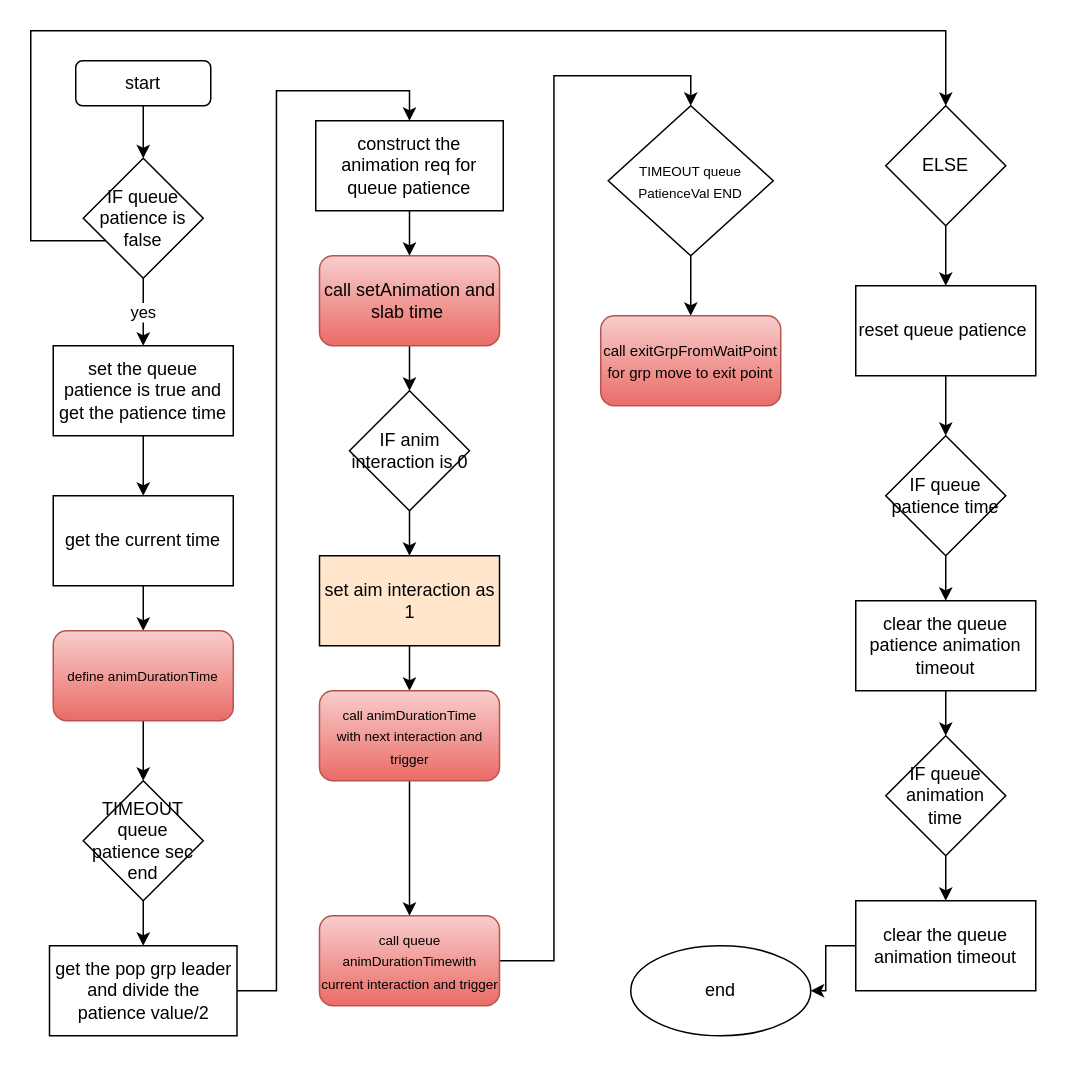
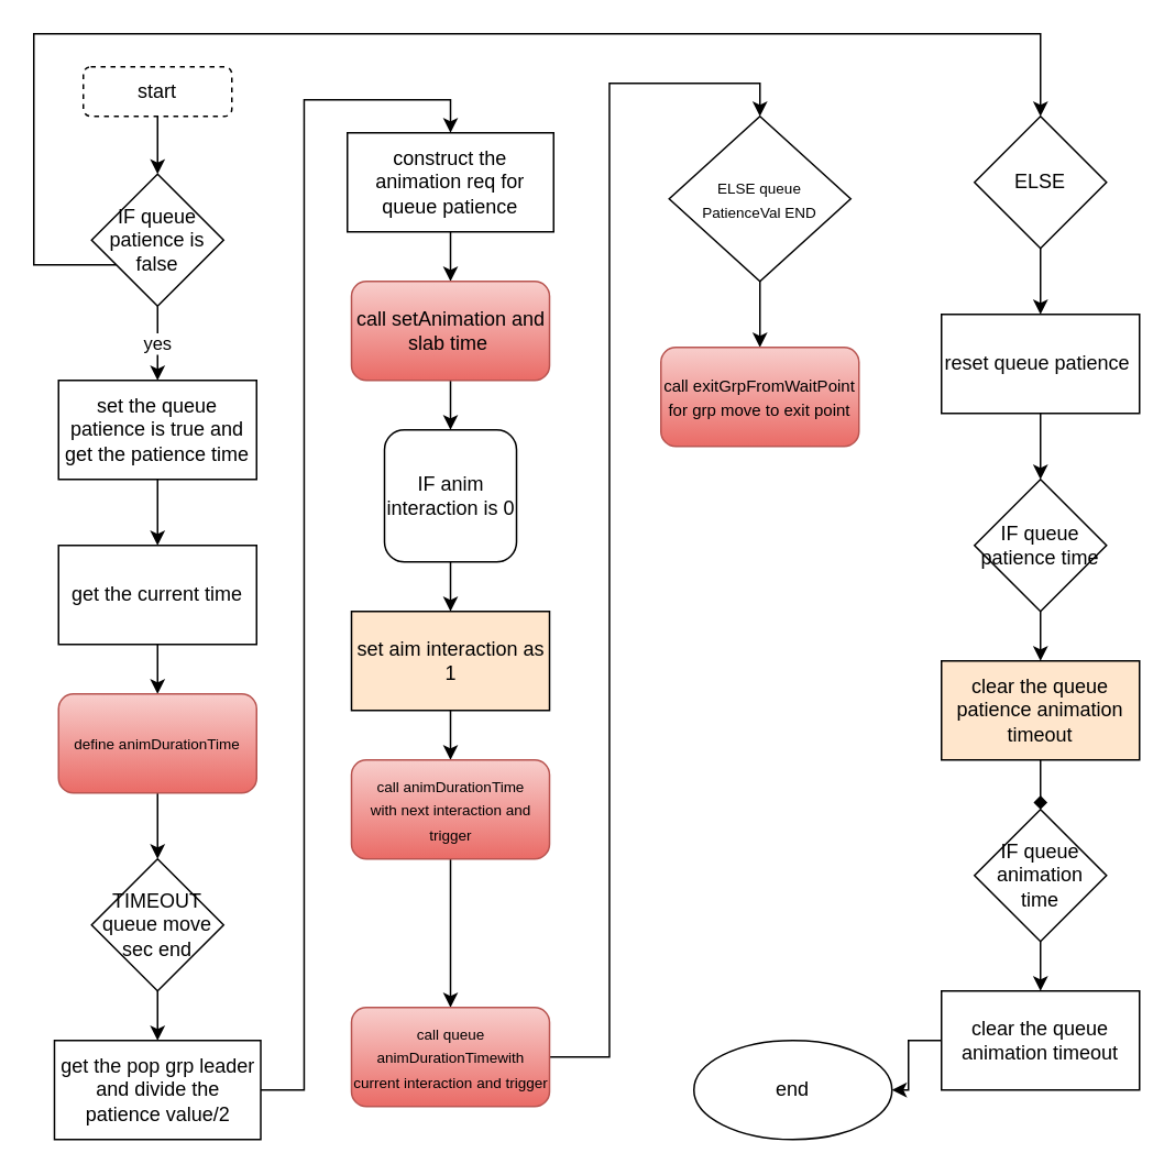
  <mxCell id="0" />
  <mxCell id="1" parent="0" />
  <mxCell id="2" value="" style="edgeStyle=orthogonalEdgeStyle;rounded=0;orthogonalLoop=1;jettySize=auto;html=1;" edge="1" parent="1" source="3" target="6"><mxGeometry relative="1" as="geometry" /></mxCell>
- <mxCell id="3" value="start" style="rounded=1;whiteSpace=wrap;html=1;" vertex="1" parent="1"><mxGeometry x="50" y="40" width="90" height="30" as="geometry" /></mxCell>
+ <mxCell id="3" value="start" style="rounded=1;whiteSpace=wrap;html=1;dashed=1;" vertex="1" parent="1"><mxGeometry x="50" y="40" width="90" height="30" as="geometry" /></mxCell>
  <mxCell id="4" value="yes" style="edgeStyle=orthogonalEdgeStyle;rounded=0;orthogonalLoop=1;jettySize=auto;html=1;" edge="1" parent="1" source="6" target="8"><mxGeometry relative="1" as="geometry" /></mxCell>
  <mxCell id="5" value="" style="edgeStyle=orthogonalEdgeStyle;rounded=0;orthogonalLoop=1;jettySize=auto;html=1;" edge="1" parent="1" source="6" target="33"><mxGeometry relative="1" as="geometry"><Array as="points"><mxPoint x="20" y="160" /><mxPoint x="20" y="20" /><mxPoint x="630" y="20" /></Array></mxGeometry></mxCell>
  <mxCell id="6" value="IF queue patience is false" style="rhombus;whiteSpace=wrap;html=1;" vertex="1" parent="1"><mxGeometry x="55" y="105" width="80" height="80" as="geometry" /></mxCell>
  <mxCell id="7" value="" style="edgeStyle=orthogonalEdgeStyle;rounded=0;orthogonalLoop=1;jettySize=auto;html=1;" edge="1" parent="1" source="8" target="10"><mxGeometry relative="1" as="geometry" /></mxCell>
  <mxCell id="8" value="set the queue patience is true and get the patience time" style="whiteSpace=wrap;html=1;" vertex="1" parent="1"><mxGeometry x="35" y="230" width="120" height="60" as="geometry" /></mxCell>
  <mxCell id="9" value="" style="edgeStyle=orthogonalEdgeStyle;rounded=0;orthogonalLoop=1;jettySize=auto;html=1;" edge="1" parent="1" source="10" target="12"><mxGeometry relative="1" as="geometry" /></mxCell>
  <mxCell id="10" value="get the current time" style="whiteSpace=wrap;html=1;" vertex="1" parent="1"><mxGeometry x="35" y="330" width="120" height="60" as="geometry" /></mxCell>
  <mxCell id="11" value="" style="edgeStyle=orthogonalEdgeStyle;rounded=0;orthogonalLoop=1;jettySize=auto;html=1;" edge="1" parent="1" source="12" target="14"><mxGeometry relative="1" as="geometry" /></mxCell>
  <mxCell id="12" value="&lt;font style=&quot;font-size: 9px&quot;&gt;define&amp;nbsp;animDurationTime&lt;/font&gt;" style="rounded=1;whiteSpace=wrap;html=1;fillColor=#f8cecc;gradientColor=#ea6b66;strokeColor=#b85450;" vertex="1" parent="1"><mxGeometry x="35" y="420" width="120" height="60" as="geometry" /></mxCell>
  <mxCell id="13" value="" style="edgeStyle=orthogonalEdgeStyle;rounded=0;orthogonalLoop=1;jettySize=auto;html=1;" edge="1" parent="1" source="14" target="16"><mxGeometry relative="1" as="geometry" /></mxCell>
- <mxCell id="14" value="&lt;span style=&quot;font-size: 12px&quot;&gt;TIMEOUT queue patience sec end&lt;/span&gt;" style="rhombus;whiteSpace=wrap;html=1;fontSize=9;" vertex="1" parent="1"><mxGeometry x="55" y="520" width="80" height="80" as="geometry" /></mxCell>
+ <mxCell id="14" value="&lt;span style=&quot;font-size: 12px&quot;&gt;TIMEOUT queue move sec end&lt;/span&gt;" style="rhombus;whiteSpace=wrap;html=1;fontSize=9;" vertex="1" parent="1"><mxGeometry x="55" y="520" width="80" height="80" as="geometry" /></mxCell>
  <mxCell id="15" style="edgeStyle=orthogonalEdgeStyle;rounded=0;orthogonalLoop=1;jettySize=auto;html=1;entryX=0.5;entryY=0;entryDx=0;entryDy=0;" edge="1" parent="1" source="16" target="18"><mxGeometry relative="1" as="geometry" /></mxCell>
  <mxCell id="16" value="get the pop grp leader and divide the patience value/2" style="rounded=0;whiteSpace=wrap;html=1;fontSize=12;" vertex="1" parent="1"><mxGeometry x="32.5" y="630" width="125" height="60" as="geometry" /></mxCell>
  <mxCell id="17" value="" style="edgeStyle=orthogonalEdgeStyle;rounded=0;orthogonalLoop=1;jettySize=auto;html=1;" edge="1" parent="1" source="18" target="20"><mxGeometry relative="1" as="geometry" /></mxCell>
  <mxCell id="18" value="construct the animation req for queue patience" style="rounded=0;whiteSpace=wrap;html=1;fontSize=12;" vertex="1" parent="1"><mxGeometry x="210" y="80" width="125" height="60" as="geometry" /></mxCell>
  <mxCell id="19" value="" style="edgeStyle=orthogonalEdgeStyle;rounded=0;orthogonalLoop=1;jettySize=auto;html=1;" edge="1" parent="1" source="20" target="22"><mxGeometry relative="1" as="geometry" /></mxCell>
  <mxCell id="20" value="call&amp;nbsp;setAnimation and slab time&amp;nbsp;" style="rounded=1;whiteSpace=wrap;html=1;fillColor=#f8cecc;gradientColor=#ea6b66;strokeColor=#b85450;" vertex="1" parent="1"><mxGeometry x="212.5" y="170" width="120" height="60" as="geometry" /></mxCell>
  <mxCell id="21" value="" style="edgeStyle=orthogonalEdgeStyle;rounded=0;orthogonalLoop=1;jettySize=auto;html=1;" edge="1" parent="1" source="22" target="24"><mxGeometry relative="1" as="geometry" /></mxCell>
- <mxCell id="22" value="IF anim interaction is 0" style="rhombus;whiteSpace=wrap;html=1;fontSize=12;" vertex="1" parent="1"><mxGeometry x="232.5" y="260" width="80" height="80" as="geometry" /></mxCell>
+ <mxCell id="22" value="IF anim interaction is 0" style="whiteSpace=wrap;html=1;fontSize=12;rounded=1;" vertex="1" parent="1"><mxGeometry x="232.5" y="260" width="80" height="80" as="geometry" /></mxCell>
  <mxCell id="23" value="" style="edgeStyle=orthogonalEdgeStyle;rounded=0;orthogonalLoop=1;jettySize=auto;html=1;" edge="1" parent="1" source="24" target="26"><mxGeometry relative="1" as="geometry" /></mxCell>
  <mxCell id="24" value="set aim interaction as 1" style="rounded=0;whiteSpace=wrap;html=1;fontSize=12;fillColor=#ffe6cc;" vertex="1" parent="1"><mxGeometry x="212.5" y="370" width="120" height="60" as="geometry" /></mxCell>
  <mxCell id="25" value="" style="edgeStyle=orthogonalEdgeStyle;rounded=0;orthogonalLoop=1;jettySize=auto;html=1;" edge="1" parent="1" source="26" target="28"><mxGeometry relative="1" as="geometry" /></mxCell>
  <mxCell id="26" value="&lt;font style=&quot;font-size: 9px&quot;&gt;call animDurationTime&lt;span style=&quot;color: rgba(0 , 0 , 0 , 0) ; font-family: monospace ; font-size: 0px&quot;&gt;%3CmxGraphModel%3E%3Croot%3E%3CmxCell%20id%3D%220%22%2F%3E%3CmxCell%20id%3D%221%22%20parent%3D%220%22%2F%3E%3CmxCell%20id%3D%222%22%20value%3D%22%26lt%3Bfont%20style%3D%26quot%3Bfont-size%3A%209px%26quot%3B%26gt%3Bcall%20preAnimDurationTimefn%26lt%3Bbr%26gt%3Bwith%20current%20interaction%20and%20trigger%26lt%3Bbr%26gt%3B%26lt%3B%2Ffont%26gt%3B%22%20style%3D%22rounded%3D1%3BwhiteSpace%3Dwrap%3Bhtml%3D1%3BfillColor%3D%23f8cecc%3BgradientColor%3D%23ea6b66%3BstrokeColor%3D%23b85450%3B%22%20vertex%3D%221%22%20parent%3D%221%22%3E%3CmxGeometry%20x%3D%22410%22%20y%3D%2230%22%20width%3D%22120%22%20height%3D%2260%22%20as%3D%22geometry%22%2F%3E%3C%2FmxCell%3E%3C%2Froot%3E%3C%2FmxGraphModel%3E&lt;/span&gt;&lt;span style=&quot;color: rgba(0 , 0 , 0 , 0) ; font-family: monospace ; font-size: 0px&quot;&gt;%3CmxGraphModel%3E%3Croot%3E%3CmxCell%20id%3D%220%22%2F%3E%3CmxCell%20id%3D%221%22%20parent%3D%220%22%2F%3E%3CmxCell%20id%3D%222%22%20value%3D%22%26lt%3Bfont%20style%3D%26quot%3Bfont-size%3A%209px%26quot%3B%26gt%3Bcall%20preAnimDurationTimefn%26lt%3Bbr%26gt%3Bwith%20current%20interaction%20and%20trigger%26lt%3Bbr%26gt%3B%26lt%3B%2Ffont%26gt%3B%22%20style%3D%22rounded%3D1%3BwhiteSpace%3Dwrap%3Bhtml%3D1%3BfillColor%3D%23f8cecc%3BgradientColor%3D%23ea6b66%3BstrokeColor%3D%23b85450%3B%22%20vertex%3D%221%22%20parent%3D%221%22%3E%3CmxGeometry%20x%3D%22410%22%20y%3D%2230%22%20width%3D%22120%22%20height%3D%2260%22%20as%3D%22geometry%22%2F%3E%3C%2FmxCell%3E%3C%2Froot%3E%3C%2FmxGraphModel%3E&lt;/span&gt;&lt;span style=&quot;color: rgba(0 , 0 , 0 , 0) ; font-family: monospace ; font-size: 0px&quot;&gt;%3CmxGraphModel%3E%3Croot%3E%3CmxCell%20id%3D%220%22%2F%3E%3CmxCell%20id%3D%221%22%20parent%3D%220%22%2F%3E%3CmxCell%20id%3D%222%22%20value%3D%22%26lt%3Bfont%20style%3D%26quot%3Bfont-size%3A%209px%26quot%3B%26gt%3Bcall%20preAnimDurationTimefn%26lt%3Bbr%26gt%3Bwith%20current%20interaction%20and%20trigger%26lt%3Bbr%26gt%3B%26lt%3B%2Ffont%26gt%3B%22%20style%3D%22rounded%3D1%3BwhiteSpace%3Dwrap%3Bhtml%3D1%3BfillColor%3D%23f8cecc%3BgradientColor%3D%23ea6b66%3BstrokeColor%3D%23b85450%3B%22%20vertex%3D%221%22%20parent%3D%221%22%3E%3CmxGeometry%20x%3D%22410%22%20y%3D%2230%22%20width%3D%22120%22%20height%3D%2260%22%20as%3D%22geometry%22%2F%3E%3C%2FmxCell%3E%3C%2Froot%3E%3C%2FmxGraphModel%3E&lt;/span&gt;&lt;br&gt;with next interaction and trigger&lt;br&gt;&lt;/font&gt;" style="rounded=1;whiteSpace=wrap;html=1;fillColor=#f8cecc;gradientColor=#ea6b66;strokeColor=#b85450;" vertex="1" parent="1"><mxGeometry x="212.5" y="460" width="120" height="60" as="geometry" /></mxCell>
  <mxCell id="27" style="edgeStyle=orthogonalEdgeStyle;rounded=0;orthogonalLoop=1;jettySize=auto;html=1;entryX=0.5;entryY=0;entryDx=0;entryDy=0;" edge="1" parent="1" source="28" target="30"><mxGeometry relative="1" as="geometry" /></mxCell>
  <mxCell id="28" value="&lt;font style=&quot;font-size: 9px&quot;&gt;call queue animDurationTimewith current interaction and trigger&lt;br&gt;&lt;/font&gt;" style="rounded=1;whiteSpace=wrap;html=1;fillColor=#f8cecc;gradientColor=#ea6b66;strokeColor=#b85450;" vertex="1" parent="1"><mxGeometry x="212.5" y="610" width="120" height="60" as="geometry" /></mxCell>
  <mxCell id="29" value="" style="edgeStyle=orthogonalEdgeStyle;rounded=0;orthogonalLoop=1;jettySize=auto;html=1;" edge="1" parent="1" source="30" target="31"><mxGeometry relative="1" as="geometry" /></mxCell>
- <mxCell id="30" value="&lt;font style=&quot;font-size: 9px&quot;&gt;TIMEOUT queue&lt;br&gt;PatienceVal END&lt;/font&gt;" style="rhombus;whiteSpace=wrap;html=1;fontSize=12;" vertex="1" parent="1"><mxGeometry x="405" y="70" width="110" height="100" as="geometry" /></mxCell>
+ <mxCell id="30" value="&lt;font style=&quot;font-size: 9px&quot;&gt;ELSE queue&lt;br&gt;PatienceVal END&lt;/font&gt;" style="rhombus;whiteSpace=wrap;html=1;fontSize=12;" vertex="1" parent="1"><mxGeometry x="405" y="70" width="110" height="100" as="geometry" /></mxCell>
  <mxCell id="31" value="&lt;font size=&quot;1&quot;&gt;call&amp;nbsp;exitGrpFromWaitPoint for grp move to exit point&lt;/font&gt;" style="rounded=1;whiteSpace=wrap;html=1;fillColor=#f8cecc;gradientColor=#ea6b66;strokeColor=#b85450;" vertex="1" parent="1"><mxGeometry x="400" y="210" width="120" height="60" as="geometry" /></mxCell>
  <mxCell id="32" value="" style="edgeStyle=orthogonalEdgeStyle;rounded=0;orthogonalLoop=1;jettySize=auto;html=1;" edge="1" parent="1" source="33" target="35"><mxGeometry relative="1" as="geometry" /></mxCell>
  <mxCell id="33" value="ELSE" style="rhombus;whiteSpace=wrap;html=1;" vertex="1" parent="1"><mxGeometry x="590" y="70" width="80" height="80" as="geometry" /></mxCell>
  <mxCell id="34" value="" style="edgeStyle=orthogonalEdgeStyle;rounded=0;orthogonalLoop=1;jettySize=auto;html=1;" edge="1" parent="1" source="35" target="37"><mxGeometry relative="1" as="geometry" /></mxCell>
  <mxCell id="35" value="reset queue patience&amp;nbsp;" style="whiteSpace=wrap;html=1;" vertex="1" parent="1"><mxGeometry x="570" y="190" width="120" height="60" as="geometry" /></mxCell>
  <mxCell id="36" value="" style="edgeStyle=orthogonalEdgeStyle;rounded=0;orthogonalLoop=1;jettySize=auto;html=1;" edge="1" parent="1" source="37" target="39"><mxGeometry relative="1" as="geometry" /></mxCell>
  <mxCell id="37" value="IF queue patience time" style="rhombus;whiteSpace=wrap;html=1;" vertex="1" parent="1"><mxGeometry x="590" y="290" width="80" height="80" as="geometry" /></mxCell>
- <mxCell id="38" value="" style="edgeStyle=orthogonalEdgeStyle;rounded=0;orthogonalLoop=1;jettySize=auto;html=1;" edge="1" parent="1" source="39" target="41"><mxGeometry relative="1" as="geometry" /></mxCell>
- <mxCell id="39" value="clear the queue patience animation timeout" style="whiteSpace=wrap;html=1;" vertex="1" parent="1"><mxGeometry x="570" y="400" width="120" height="60" as="geometry" /></mxCell>
+ <mxCell id="38" value="" style="edgeStyle=orthogonalEdgeStyle;rounded=0;orthogonalLoop=1;jettySize=auto;html=1;endArrow=diamond;" edge="1" parent="1" source="39" target="41"><mxGeometry relative="1" as="geometry" /></mxCell>
+ <mxCell id="39" value="clear the queue patience animation timeout" style="whiteSpace=wrap;html=1;fillColor=#ffe6cc;" vertex="1" parent="1"><mxGeometry x="570" y="400" width="120" height="60" as="geometry" /></mxCell>
  <mxCell id="40" value="" style="edgeStyle=orthogonalEdgeStyle;rounded=0;orthogonalLoop=1;jettySize=auto;html=1;" edge="1" parent="1" source="41" target="43"><mxGeometry relative="1" as="geometry" /></mxCell>
  <mxCell id="41" value="IF queue animation time" style="rhombus;whiteSpace=wrap;html=1;" vertex="1" parent="1"><mxGeometry x="590" y="490" width="80" height="80" as="geometry" /></mxCell>
  <mxCell id="42" value="" style="edgeStyle=orthogonalEdgeStyle;rounded=0;orthogonalLoop=1;jettySize=auto;html=1;" edge="1" parent="1" source="43" target="44"><mxGeometry relative="1" as="geometry" /></mxCell>
  <mxCell id="43" value="clear the queue animation timeout" style="whiteSpace=wrap;html=1;" vertex="1" parent="1"><mxGeometry x="570" y="600" width="120" height="60" as="geometry" /></mxCell>
  <mxCell id="44" value="end" style="ellipse;whiteSpace=wrap;html=1;" vertex="1" parent="1"><mxGeometry x="420" y="630" width="120" height="60" as="geometry" /></mxCell>
